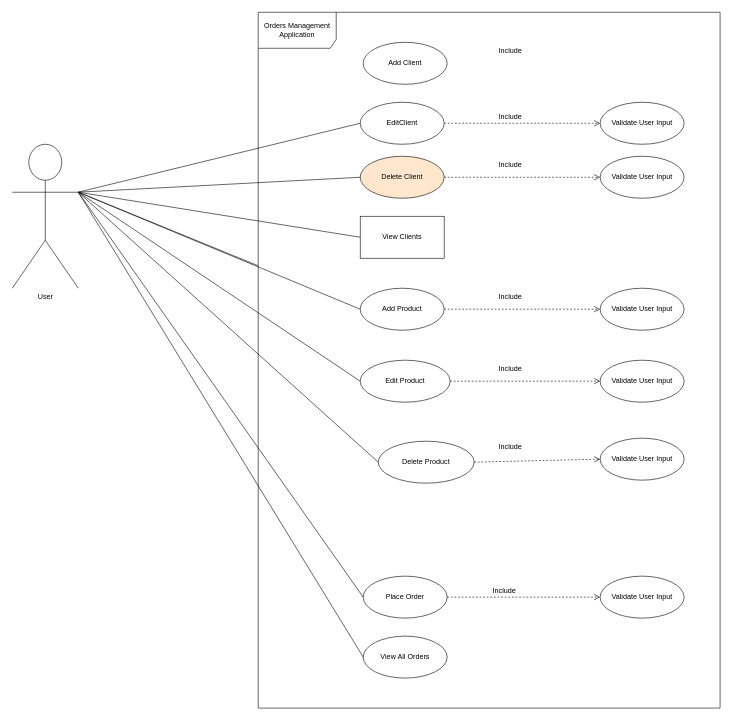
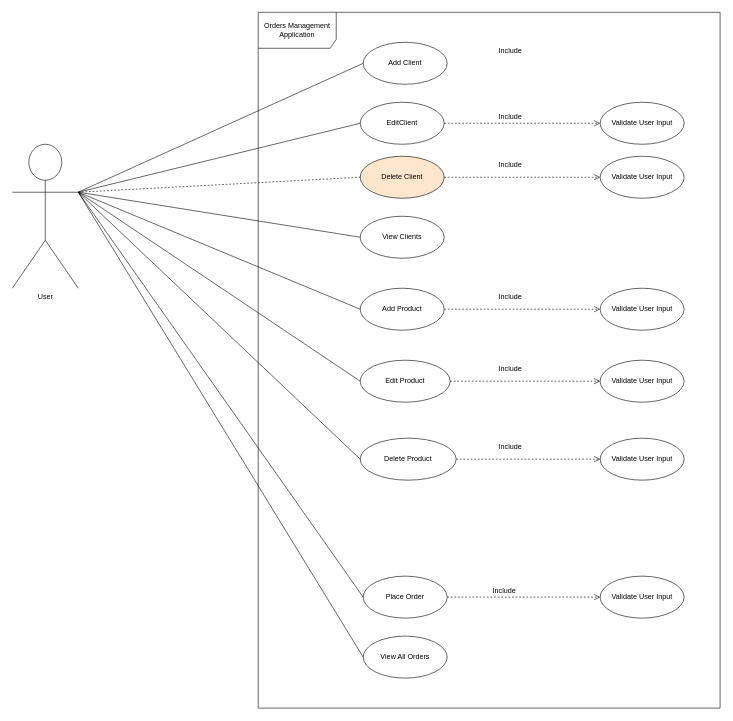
  <mxCell id="0" />
  <mxCell id="1" parent="0" />
  <mxCell id="2" value="Orders Management Application" style="shape=umlFrame;whiteSpace=wrap;html=1;pointerEvents=0;width=130;height=60;" vertex="1" parent="1"><mxGeometry x="430" y="20" width="770" height="1160" as="geometry" /></mxCell>
  <mxCell id="3" value="Add Client" style="ellipse;whiteSpace=wrap;html=1;" vertex="1" parent="1"><mxGeometry x="605" y="70" width="140" height="70" as="geometry" /></mxCell>
  <mxCell id="4" value="EditClient" style="ellipse;whiteSpace=wrap;html=1;" vertex="1" parent="1"><mxGeometry x="600" y="170" width="140" height="70" as="geometry" /></mxCell>
- <mxCell id="5" value="Delete Product" style="ellipse;whiteSpace=wrap;html=1;" vertex="1" parent="1"><mxGeometry x="630" y="735" width="160" height="70" as="geometry" /></mxCell>
+ <mxCell id="5" value="Delete Product" style="ellipse;whiteSpace=wrap;html=1;" vertex="1" parent="1"><mxGeometry x="600" y="730" width="160" height="70" as="geometry" /></mxCell>
  <mxCell id="6" value="Edit Product" style="ellipse;whiteSpace=wrap;html=1;" vertex="1" parent="1"><mxGeometry x="600" y="600" width="150" height="70" as="geometry" /></mxCell>
- <mxCell id="7" value="View Clients" style="whiteSpace=wrap;html=1;rounded=0;" vertex="1" parent="1"><mxGeometry x="600" y="360" width="140" height="70" as="geometry" /></mxCell>
+ <mxCell id="7" value="View Clients" style="ellipse;whiteSpace=wrap;html=1;" vertex="1" parent="1"><mxGeometry x="600" y="360" width="140" height="70" as="geometry" /></mxCell>
  <mxCell id="8" value="Delete Client" style="ellipse;whiteSpace=wrap;html=1;fillColor=#ffe6cc;" vertex="1" parent="1"><mxGeometry x="600" y="260" width="140" height="70" as="geometry" /></mxCell>
  <mxCell id="9" value="User" style="shape=umlActor;verticalLabelPosition=bottom;verticalAlign=top;html=1;" vertex="1" parent="1"><mxGeometry x="20" y="240" width="110" height="240" as="geometry" /></mxCell>
  <mxCell id="10" value="Add Product" style="ellipse;whiteSpace=wrap;html=1;" vertex="1" parent="1"><mxGeometry x="600" y="480" width="140" height="70" as="geometry" /></mxCell>
  <mxCell id="11" value="View All Orders" style="ellipse;whiteSpace=wrap;html=1;" vertex="1" parent="1"><mxGeometry x="605" y="1060" width="140" height="70" as="geometry" /></mxCell>
  <mxCell id="12" value="Place Order" style="ellipse;whiteSpace=wrap;html=1;" vertex="1" parent="1"><mxGeometry x="605" y="960" width="140" height="70" as="geometry" /></mxCell>
- <mxCell id="13" value="" style="endArrow=none;html=1;rounded=0;exitX=1;exitY=0.333;exitDx=0;exitDy=0;exitPerimeter=0;" edge="1" parent="1" source="9" target="2"><mxGeometry width="50" height="50" relative="1" as="geometry"><mxPoint x="140" y="340" as="sourcePoint" /><mxPoint x="610" y="15" as="targetPoint" /></mxGeometry></mxCell>
+ <mxCell id="13" value="" style="endArrow=none;html=1;rounded=0;entryX=0;entryY=0.5;entryDx=0;entryDy=0;exitX=1;exitY=0.333;exitDx=0;exitDy=0;exitPerimeter=0;" edge="1" parent="1" source="9" target="3"><mxGeometry width="50" height="50" relative="1" as="geometry"><mxPoint x="140" y="340" as="sourcePoint" /><mxPoint x="610" y="15" as="targetPoint" /></mxGeometry></mxCell>
  <mxCell id="14" value="" style="endArrow=none;html=1;rounded=0;entryX=0;entryY=0.5;entryDx=0;entryDy=0;exitX=1;exitY=0.333;exitDx=0;exitDy=0;exitPerimeter=0;" edge="1" parent="1" source="9" target="4"><mxGeometry width="50" height="50" relative="1" as="geometry"><mxPoint x="200" y="370" as="sourcePoint" /><mxPoint x="610" y="115" as="targetPoint" /></mxGeometry></mxCell>
- <mxCell id="15" value="" style="endArrow=none;html=1;rounded=0;entryX=0;entryY=0.5;entryDx=0;entryDy=0;exitX=1;exitY=0.333;exitDx=0;exitDy=0;exitPerimeter=0;" edge="1" parent="1" source="9" target="8"><mxGeometry width="50" height="50" relative="1" as="geometry"><mxPoint x="190" y="360" as="sourcePoint" /><mxPoint x="610" y="215" as="targetPoint" /></mxGeometry></mxCell>
+ <mxCell id="15" value="" style="endArrow=none;html=1;rounded=0;entryX=0;entryY=0.5;entryDx=0;entryDy=0;exitX=1;exitY=0.333;exitDx=0;exitDy=0;exitPerimeter=0;dashed=1;" edge="1" parent="1" source="9" target="8"><mxGeometry width="50" height="50" relative="1" as="geometry"><mxPoint x="190" y="360" as="sourcePoint" /><mxPoint x="610" y="215" as="targetPoint" /></mxGeometry></mxCell>
  <mxCell id="16" value="" style="endArrow=none;html=1;rounded=0;entryX=0;entryY=0.5;entryDx=0;entryDy=0;exitX=1;exitY=0.333;exitDx=0;exitDy=0;exitPerimeter=0;" edge="1" parent="1" source="9" target="7"><mxGeometry width="50" height="50" relative="1" as="geometry"><mxPoint x="200" y="390" as="sourcePoint" /><mxPoint x="610" y="305" as="targetPoint" /></mxGeometry></mxCell>
  <mxCell id="17" value="" style="endArrow=none;html=1;rounded=0;entryX=0;entryY=0.5;entryDx=0;entryDy=0;exitX=1;exitY=0.333;exitDx=0;exitDy=0;exitPerimeter=0;" edge="1" parent="1" source="9" target="10"><mxGeometry width="50" height="50" relative="1" as="geometry"><mxPoint x="210" y="400" as="sourcePoint" /><mxPoint x="610" y="405" as="targetPoint" /></mxGeometry></mxCell>
  <mxCell id="18" value="" style="endArrow=none;html=1;rounded=0;entryX=0;entryY=0.5;entryDx=0;entryDy=0;exitX=1;exitY=0.333;exitDx=0;exitDy=0;exitPerimeter=0;" edge="1" parent="1" source="9" target="6"><mxGeometry width="50" height="50" relative="1" as="geometry"><mxPoint x="160" y="370" as="sourcePoint" /><mxPoint x="610" y="525" as="targetPoint" /></mxGeometry></mxCell>
  <mxCell id="19" value="" style="endArrow=none;html=1;rounded=0;entryX=0;entryY=0.5;entryDx=0;entryDy=0;exitX=1;exitY=0.333;exitDx=0;exitDy=0;exitPerimeter=0;" edge="1" parent="1" source="9" target="5"><mxGeometry width="50" height="50" relative="1" as="geometry"><mxPoint x="230" y="420" as="sourcePoint" /><mxPoint x="610" y="645" as="targetPoint" /></mxGeometry></mxCell>
  <mxCell id="20" value="" style="endArrow=none;html=1;rounded=0;entryX=0;entryY=0.5;entryDx=0;entryDy=0;exitX=1;exitY=0.333;exitDx=0;exitDy=0;exitPerimeter=0;" edge="1" parent="1" source="9" target="11"><mxGeometry width="50" height="50" relative="1" as="geometry"><mxPoint x="260" y="450" as="sourcePoint" /><mxPoint x="610" y="1025" as="targetPoint" /></mxGeometry></mxCell>
  <mxCell id="21" value="" style="endArrow=none;html=1;rounded=0;entryX=0;entryY=0.5;entryDx=0;entryDy=0;exitX=1;exitY=0.333;exitDx=0;exitDy=0;exitPerimeter=0;" edge="1" parent="1" source="9" target="12"><mxGeometry width="50" height="50" relative="1" as="geometry"><mxPoint x="290" y="480" as="sourcePoint" /><mxPoint x="610" y="1365" as="targetPoint" /></mxGeometry></mxCell>
  <mxCell id="22" value="Validate User Input" style="ellipse;whiteSpace=wrap;html=1;" vertex="1" parent="1"><mxGeometry x="1000" y="170" width="140" height="70" as="geometry" /></mxCell>
  <mxCell id="23" value="Validate User Input" style="ellipse;whiteSpace=wrap;html=1;" vertex="1" parent="1"><mxGeometry x="1000" y="260" width="140" height="70" as="geometry" /></mxCell>
  <mxCell id="24" value="Validate User Input" style="ellipse;whiteSpace=wrap;html=1;" vertex="1" parent="1"><mxGeometry x="1000" y="480" width="140" height="70" as="geometry" /></mxCell>
  <mxCell id="25" value="Validate User Input" style="ellipse;whiteSpace=wrap;html=1;" vertex="1" parent="1"><mxGeometry x="1000" y="600" width="140" height="70" as="geometry" /></mxCell>
  <mxCell id="26" value="Validate User Input" style="ellipse;whiteSpace=wrap;html=1;" vertex="1" parent="1"><mxGeometry x="1000" y="730" width="140" height="70" as="geometry" /></mxCell>
  <mxCell id="27" value="" style="html=1;verticalAlign=bottom;endArrow=open;dashed=1;endSize=8;curved=0;rounded=0;entryX=0;entryY=0.5;entryDx=0;entryDy=0;exitX=1;exitY=0.5;exitDx=0;exitDy=0;" edge="1" parent="1" source="12" target="40"><mxGeometry relative="1" as="geometry"><mxPoint x="1010" y="895" as="sourcePoint" /><mxPoint x="1000" y="1095" as="targetPoint" /></mxGeometry></mxCell>
  <mxCell id="28" value="Include" style="text;html=1;align=center;verticalAlign=middle;resizable=0;points=[];autosize=1;strokeColor=none;fillColor=none;" vertex="1" parent="1"><mxGeometry x="810" y="970" width="60" height="30" as="geometry" /></mxCell>
  <mxCell id="29" value="" style="html=1;verticalAlign=bottom;endArrow=open;dashed=1;endSize=8;curved=0;rounded=0;entryX=0;entryY=0.5;entryDx=0;entryDy=0;exitX=1;exitY=0.5;exitDx=0;exitDy=0;" edge="1" parent="1" source="5" target="26"><mxGeometry relative="1" as="geometry"><mxPoint x="770" y="780" as="sourcePoint" /><mxPoint x="1020" y="780" as="targetPoint" /></mxGeometry></mxCell>
  <mxCell id="30" value="" style="html=1;verticalAlign=bottom;endArrow=open;dashed=1;endSize=8;curved=0;rounded=0;entryX=0;entryY=0.5;entryDx=0;entryDy=0;exitX=1;exitY=0.5;exitDx=0;exitDy=0;" edge="1" parent="1" source="6" target="25"><mxGeometry relative="1" as="geometry"><mxPoint x="760" y="669.05" as="sourcePoint" /><mxPoint x="1000" y="669.05" as="targetPoint" /></mxGeometry></mxCell>
  <mxCell id="31" value="Include" style="text;html=1;align=center;verticalAlign=middle;resizable=0;points=[];autosize=1;strokeColor=none;fillColor=none;" vertex="1" parent="1"><mxGeometry x="820" y="730" width="60" height="30" as="geometry" /></mxCell>
  <mxCell id="32" value="Include" style="text;html=1;align=center;verticalAlign=middle;resizable=0;points=[];autosize=1;strokeColor=none;fillColor=none;" vertex="1" parent="1"><mxGeometry x="820" y="600" width="60" height="30" as="geometry" /></mxCell>
  <mxCell id="33" value="" style="html=1;verticalAlign=bottom;endArrow=open;dashed=1;endSize=8;curved=0;rounded=0;entryX=0;entryY=0.5;entryDx=0;entryDy=0;exitX=1;exitY=0.5;exitDx=0;exitDy=0;" edge="1" parent="1" source="10" target="24"><mxGeometry relative="1" as="geometry"><mxPoint x="735" y="450" as="sourcePoint" /><mxPoint x="995" y="450" as="targetPoint" /></mxGeometry></mxCell>
  <mxCell id="34" value="Include" style="text;html=1;align=center;verticalAlign=middle;resizable=0;points=[];autosize=1;strokeColor=none;fillColor=none;" vertex="1" parent="1"><mxGeometry x="820" y="480" width="60" height="30" as="geometry" /></mxCell>
  <mxCell id="35" value="" style="html=1;verticalAlign=bottom;endArrow=open;dashed=1;endSize=8;curved=0;rounded=0;entryX=0;entryY=0.5;entryDx=0;entryDy=0;exitX=1;exitY=0.5;exitDx=0;exitDy=0;" edge="1" parent="1" source="8" target="23"><mxGeometry relative="1" as="geometry"><mxPoint x="750" y="405" as="sourcePoint" /><mxPoint x="1010" y="405" as="targetPoint" /></mxGeometry></mxCell>
  <mxCell id="36" value="Include" style="text;html=1;align=center;verticalAlign=middle;resizable=0;points=[];autosize=1;strokeColor=none;fillColor=none;" vertex="1" parent="1"><mxGeometry x="820" y="260" width="60" height="30" as="geometry" /></mxCell>
  <mxCell id="37" value="" style="html=1;verticalAlign=bottom;endArrow=open;dashed=1;endSize=8;curved=0;rounded=0;entryX=0;entryY=0.5;entryDx=0;entryDy=0;exitX=1;exitY=0.5;exitDx=0;exitDy=0;" edge="1" parent="1" source="4" target="22"><mxGeometry relative="1" as="geometry"><mxPoint x="750" y="305" as="sourcePoint" /><mxPoint x="1010" y="305" as="targetPoint" /></mxGeometry></mxCell>
  <mxCell id="38" value="Include" style="text;html=1;align=center;verticalAlign=middle;resizable=0;points=[];autosize=1;strokeColor=none;fillColor=none;" vertex="1" parent="1"><mxGeometry x="820" y="180" width="60" height="30" as="geometry" /></mxCell>
  <mxCell id="39" value="Include" style="text;html=1;align=center;verticalAlign=middle;resizable=0;points=[];autosize=1;strokeColor=none;fillColor=none;" vertex="1" parent="1"><mxGeometry x="820" y="70" width="60" height="30" as="geometry" /></mxCell>
  <mxCell id="40" value="Validate User Input" style="ellipse;whiteSpace=wrap;html=1;" vertex="1" parent="1"><mxGeometry x="1000" y="960" width="140" height="70" as="geometry" /></mxCell>
